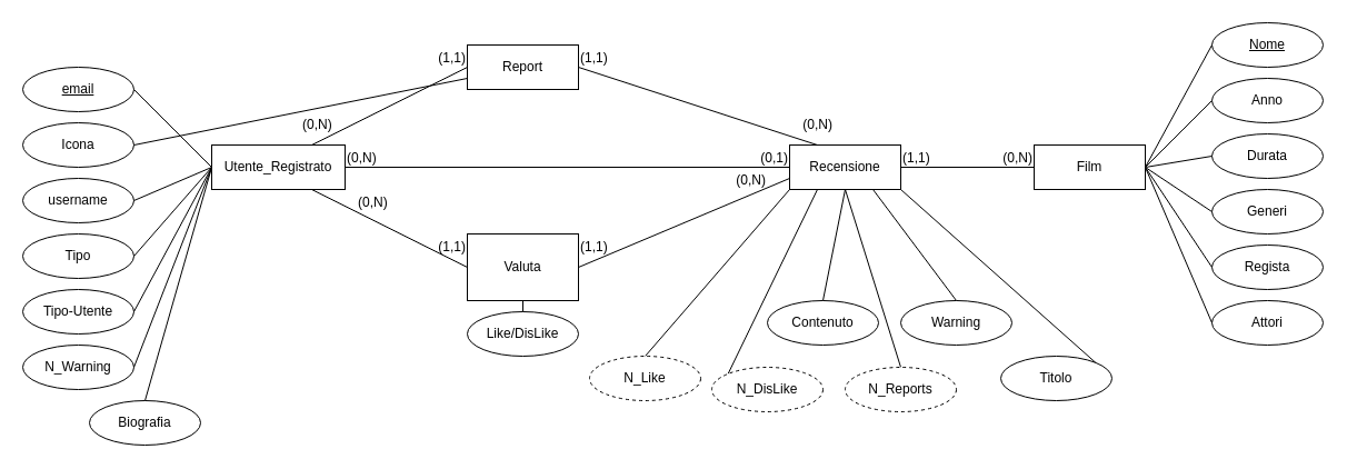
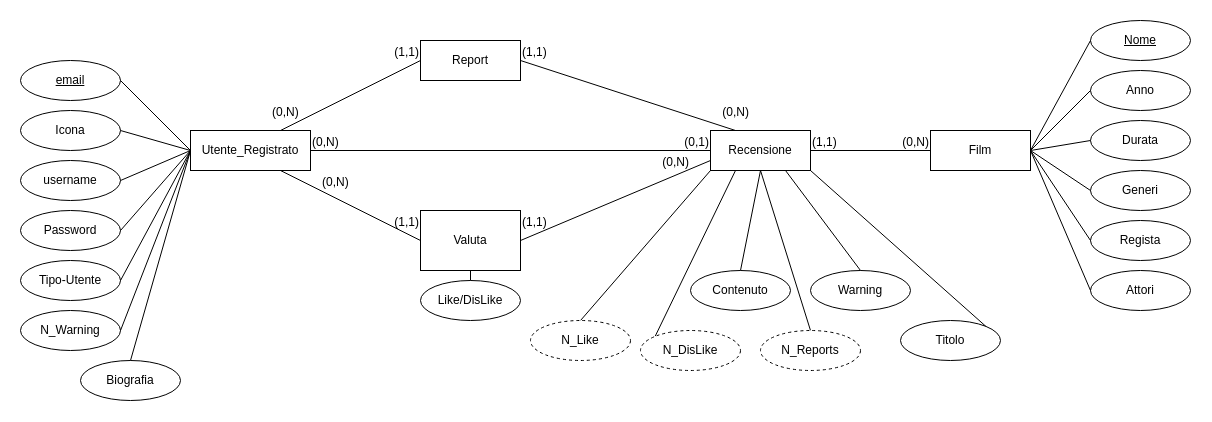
  <mxCell id="0" />
  <mxCell id="1" parent="0" />
  <mxCell id="2" value="Utente_Registrato" style="whiteSpace=wrap;html=1;align=center;" parent="1" vertex="1"><mxGeometry x="190" y="130" width="120" height="40" as="geometry" /></mxCell>
  <mxCell id="3" value="username" style="ellipse;whiteSpace=wrap;html=1;align=center;" parent="1" vertex="1"><mxGeometry x="20" y="160" width="100" height="40" as="geometry" /></mxCell>
  <mxCell id="4" value="email" style="ellipse;whiteSpace=wrap;html=1;align=center;fontStyle=4;" parent="1" vertex="1"><mxGeometry x="20" y="60" width="100" height="40" as="geometry" /></mxCell>
- <mxCell id="5" value="Tipo" style="ellipse;whiteSpace=wrap;html=1;align=center;" parent="1" vertex="1"><mxGeometry x="20" y="210" width="100" height="40" as="geometry" /></mxCell>
+ <mxCell id="5" value="Password" style="ellipse;whiteSpace=wrap;html=1;align=center;" parent="1" vertex="1"><mxGeometry x="20" y="210" width="100" height="40" as="geometry" /></mxCell>
  <mxCell id="6" value="Icona" style="ellipse;whiteSpace=wrap;html=1;align=center;" parent="1" vertex="1"><mxGeometry x="20" y="110" width="100" height="40" as="geometry" /></mxCell>
  <mxCell id="7" value="" style="endArrow=none;html=1;rounded=0;exitX=1;exitY=0.5;exitDx=0;exitDy=0;" parent="1" source="4" edge="1"><mxGeometry relative="1" as="geometry"><mxPoint x="160" y="150" as="sourcePoint" /><mxPoint x="190" y="150" as="targetPoint" /></mxGeometry></mxCell>
- <mxCell id="8" value="" style="endArrow=none;html=1;rounded=0;exitX=1;exitY=0.5;exitDx=0;exitDy=0;" parent="1" source="6" target="42" edge="1"><mxGeometry relative="1" as="geometry"><mxPoint x="160" y="150" as="sourcePoint" /><mxPoint x="320" y="150" as="targetPoint" /></mxGeometry></mxCell>
+ <mxCell id="8" value="" style="endArrow=none;html=1;rounded=0;exitX=1;exitY=0.5;exitDx=0;exitDy=0;entryX=0;entryY=0.5;entryDx=0;entryDy=0;" parent="1" source="6" target="2" edge="1"><mxGeometry relative="1" as="geometry"><mxPoint x="160" y="150" as="sourcePoint" /><mxPoint x="320" y="150" as="targetPoint" /></mxGeometry></mxCell>
  <mxCell id="9" value="" style="endArrow=none;html=1;rounded=0;exitX=1;exitY=0.5;exitDx=0;exitDy=0;entryX=0;entryY=0.5;entryDx=0;entryDy=0;" parent="1" source="3" target="2" edge="1"><mxGeometry relative="1" as="geometry"><mxPoint x="160" y="150" as="sourcePoint" /><mxPoint x="320" y="150" as="targetPoint" /></mxGeometry></mxCell>
  <mxCell id="10" value="" style="endArrow=none;html=1;rounded=0;entryX=1;entryY=0.5;entryDx=0;entryDy=0;exitX=0;exitY=0.5;exitDx=0;exitDy=0;" parent="1" source="2" target="5" edge="1"><mxGeometry relative="1" as="geometry"><mxPoint x="160" y="150" as="sourcePoint" /><mxPoint x="320" y="150" as="targetPoint" /></mxGeometry></mxCell>
  <mxCell id="11" value="Tipo-Utente" style="ellipse;whiteSpace=wrap;html=1;align=center;" parent="1" vertex="1"><mxGeometry x="20" y="260" width="100" height="40" as="geometry" /></mxCell>
  <mxCell id="12" value="" style="endArrow=none;html=1;rounded=0;exitX=1;exitY=0.5;exitDx=0;exitDy=0;entryX=0;entryY=0.5;entryDx=0;entryDy=0;" parent="1" source="11" target="2" edge="1"><mxGeometry relative="1" as="geometry"><mxPoint x="150" y="279.5" as="sourcePoint" /><mxPoint x="310" y="279.5" as="targetPoint" /></mxGeometry></mxCell>
  <mxCell id="13" value="Film" style="whiteSpace=wrap;html=1;align=center;" parent="1" vertex="1"><mxGeometry x="930" y="130" width="100" height="40" as="geometry" /></mxCell>
  <mxCell id="14" value="Attori" style="ellipse;whiteSpace=wrap;html=1;align=center;" parent="1" vertex="1"><mxGeometry x="1090" y="270" width="100" height="40" as="geometry" /></mxCell>
  <mxCell id="15" value="Regista" style="ellipse;whiteSpace=wrap;html=1;align=center;" parent="1" vertex="1"><mxGeometry x="1090" y="220" width="100" height="40" as="geometry" /></mxCell>
  <mxCell id="16" value="Generi" style="ellipse;whiteSpace=wrap;html=1;align=center;" parent="1" vertex="1"><mxGeometry x="1090" y="170" width="100" height="40" as="geometry" /></mxCell>
  <mxCell id="17" value="Durata" style="ellipse;whiteSpace=wrap;html=1;align=center;" parent="1" vertex="1"><mxGeometry x="1090" y="120" width="100" height="40" as="geometry" /></mxCell>
  <mxCell id="18" value="Anno" style="ellipse;whiteSpace=wrap;html=1;align=center;" parent="1" vertex="1"><mxGeometry x="1090" y="70" width="100" height="40" as="geometry" /></mxCell>
  <mxCell id="19" value="Nome" style="ellipse;whiteSpace=wrap;html=1;align=center;fontStyle=4;" parent="1" vertex="1"><mxGeometry x="1090" y="20" width="100" height="40" as="geometry" /></mxCell>
  <mxCell id="20" value="" style="endArrow=none;html=1;rounded=0;exitX=0;exitY=0.5;exitDx=0;exitDy=0;" parent="1" source="19" edge="1"><mxGeometry relative="1" as="geometry"><mxPoint x="850" y="100" as="sourcePoint" /><mxPoint x="1030" y="150" as="targetPoint" /></mxGeometry></mxCell>
  <mxCell id="21" value="" style="endArrow=none;html=1;rounded=0;exitX=0;exitY=0.5;exitDx=0;exitDy=0;entryX=1;entryY=0.5;entryDx=0;entryDy=0;" parent="1" source="18" target="13" edge="1"><mxGeometry relative="1" as="geometry"><mxPoint x="1100" y="50" as="sourcePoint" /><mxPoint x="1020" y="110" as="targetPoint" /></mxGeometry></mxCell>
  <mxCell id="22" value="" style="endArrow=none;html=1;rounded=0;exitX=0;exitY=0.5;exitDx=0;exitDy=0;entryX=1;entryY=0.5;entryDx=0;entryDy=0;" parent="1" source="17" target="13" edge="1"><mxGeometry relative="1" as="geometry"><mxPoint x="1110" y="60" as="sourcePoint" /><mxPoint x="1030" y="120" as="targetPoint" /></mxGeometry></mxCell>
  <mxCell id="23" value="" style="endArrow=none;html=1;rounded=0;exitX=0;exitY=0.5;exitDx=0;exitDy=0;entryX=1;entryY=0.5;entryDx=0;entryDy=0;" parent="1" source="16" target="13" edge="1"><mxGeometry relative="1" as="geometry"><mxPoint x="1120" y="70" as="sourcePoint" /><mxPoint x="1040" y="130" as="targetPoint" /></mxGeometry></mxCell>
  <mxCell id="24" value="" style="endArrow=none;html=1;rounded=0;exitX=0;exitY=0.5;exitDx=0;exitDy=0;" parent="1" source="15" edge="1"><mxGeometry relative="1" as="geometry"><mxPoint x="1130" y="80" as="sourcePoint" /><mxPoint x="1030" y="150" as="targetPoint" /></mxGeometry></mxCell>
  <mxCell id="25" value="" style="endArrow=none;html=1;rounded=0;exitX=0;exitY=0.5;exitDx=0;exitDy=0;entryX=1;entryY=0.5;entryDx=0;entryDy=0;" parent="1" source="14" target="13" edge="1"><mxGeometry relative="1" as="geometry"><mxPoint x="1140" y="90" as="sourcePoint" /><mxPoint x="1060" y="150" as="targetPoint" /></mxGeometry></mxCell>
  <mxCell id="26" value="Recensione" style="whiteSpace=wrap;html=1;align=center;" parent="1" vertex="1"><mxGeometry x="710" y="130" width="100" height="40" as="geometry" /></mxCell>
  <mxCell id="27" value="Titolo" style="ellipse;whiteSpace=wrap;html=1;align=center;" parent="1" vertex="1"><mxGeometry x="900" y="320" width="100" height="40" as="geometry" /></mxCell>
  <mxCell id="28" value="Contenuto" style="ellipse;whiteSpace=wrap;html=1;align=center;" parent="1" vertex="1"><mxGeometry x="690" y="270" width="100" height="40" as="geometry" /></mxCell>
  <mxCell id="29" value="Warning" style="ellipse;whiteSpace=wrap;html=1;align=center;" parent="1" vertex="1"><mxGeometry x="810" y="270" width="100" height="40" as="geometry" /></mxCell>
  <mxCell id="30" value="" style="endArrow=none;html=1;rounded=0;exitX=0.5;exitY=0;exitDx=0;exitDy=0;entryX=0;entryY=1;entryDx=0;entryDy=0;" parent="1" source="56" target="26" edge="1"><mxGeometry relative="1" as="geometry"><mxPoint x="580" y="320" as="sourcePoint" /><mxPoint x="1040" y="210" as="targetPoint" /></mxGeometry></mxCell>
  <mxCell id="31" value="" style="endArrow=none;html=1;rounded=0;exitX=0.5;exitY=0;exitDx=0;exitDy=0;entryX=0.5;entryY=1;entryDx=0;entryDy=0;" parent="1" source="58" target="26" edge="1"><mxGeometry relative="1" as="geometry"><mxPoint x="816" y="320" as="sourcePoint" /><mxPoint x="1040" y="210" as="targetPoint" /></mxGeometry></mxCell>
  <mxCell id="32" value="" style="endArrow=none;html=1;rounded=0;exitX=0;exitY=0;exitDx=0;exitDy=0;entryX=0.25;entryY=1;entryDx=0;entryDy=0;" parent="1" source="57" target="26" edge="1"><mxGeometry relative="1" as="geometry"><mxPoint x="660.645" y="325.858" as="sourcePoint" /><mxPoint x="1040" y="210" as="targetPoint" /></mxGeometry></mxCell>
  <mxCell id="33" value="" style="endArrow=none;html=1;rounded=0;exitX=0.5;exitY=0;exitDx=0;exitDy=0;" parent="1" source="28" edge="1"><mxGeometry relative="1" as="geometry"><mxPoint x="880" y="210" as="sourcePoint" /><mxPoint x="760" y="170" as="targetPoint" /></mxGeometry></mxCell>
  <mxCell id="34" value="" style="endArrow=none;html=1;rounded=0;exitX=0.5;exitY=0;exitDx=0;exitDy=0;entryX=0.75;entryY=1;entryDx=0;entryDy=0;" parent="1" source="29" target="26" edge="1"><mxGeometry relative="1" as="geometry"><mxPoint x="880" y="210" as="sourcePoint" /><mxPoint x="1040" y="210" as="targetPoint" /></mxGeometry></mxCell>
  <mxCell id="35" value="" style="endArrow=none;html=1;rounded=0;exitX=1;exitY=1;exitDx=0;exitDy=0;entryX=1;entryY=0;entryDx=0;entryDy=0;" parent="1" source="26" target="27" edge="1"><mxGeometry relative="1" as="geometry"><mxPoint x="880" y="210" as="sourcePoint" /><mxPoint x="1040" y="210" as="targetPoint" /></mxGeometry></mxCell>
  <mxCell id="36" value="" style="endArrow=none;html=1;rounded=0;exitX=1;exitY=0.5;exitDx=0;exitDy=0;entryX=0;entryY=0.5;entryDx=0;entryDy=0;" parent="1" source="2" target="26" edge="1"><mxGeometry relative="1" as="geometry"><mxPoint x="550" y="230" as="sourcePoint" /><mxPoint x="710" y="230" as="targetPoint" /></mxGeometry></mxCell>
  <mxCell id="37" value="(0,N)" style="resizable=0;html=1;whiteSpace=wrap;align=left;verticalAlign=bottom;" parent="36" connectable="0" vertex="1"><mxGeometry x="-1" relative="1" as="geometry" /></mxCell>
  <mxCell id="38" value="(0,1)" style="resizable=0;html=1;whiteSpace=wrap;align=right;verticalAlign=bottom;" parent="36" connectable="0" vertex="1"><mxGeometry x="1" relative="1" as="geometry" /></mxCell>
  <mxCell id="39" value="" style="endArrow=none;html=1;rounded=0;entryX=0;entryY=0.5;entryDx=0;entryDy=0;" parent="1" target="13" edge="1"><mxGeometry relative="1" as="geometry"><mxPoint x="810" y="150" as="sourcePoint" /><mxPoint x="920" y="150" as="targetPoint" /></mxGeometry></mxCell>
  <mxCell id="40" value="(1,1)" style="resizable=0;html=1;whiteSpace=wrap;align=left;verticalAlign=bottom;" parent="39" connectable="0" vertex="1"><mxGeometry x="-1" relative="1" as="geometry" /></mxCell>
  <mxCell id="41" value="(0,N)" style="resizable=0;html=1;whiteSpace=wrap;align=right;verticalAlign=bottom;" parent="39" connectable="0" vertex="1"><mxGeometry x="1" relative="1" as="geometry" /></mxCell>
  <mxCell id="42" value="Report" style="whiteSpace=wrap;html=1;align=center;" parent="1" vertex="1"><mxGeometry x="420" y="40" width="100" height="40" as="geometry" /></mxCell>
  <mxCell id="43" value="Valuta" style="whiteSpace=wrap;html=1;align=center;" parent="1" vertex="1"><mxGeometry x="420" y="210" width="100" height="60" as="geometry" /></mxCell>
  <mxCell id="44" value="" style="endArrow=none;html=1;rounded=0;exitX=0.75;exitY=1;exitDx=0;exitDy=0;entryX=0;entryY=0.5;entryDx=0;entryDy=0;" parent="1" source="2" target="43" edge="1"><mxGeometry relative="1" as="geometry"><mxPoint x="500" y="220" as="sourcePoint" /><mxPoint x="660" y="220" as="targetPoint" /></mxGeometry></mxCell>
  <mxCell id="45" value="(0,N)" style="resizable=0;html=1;whiteSpace=wrap;align=left;verticalAlign=bottom;" parent="44" connectable="0" vertex="1"><mxGeometry x="-1" relative="1" as="geometry"><mxPoint x="40" y="20" as="offset" /></mxGeometry></mxCell>
  <mxCell id="46" value="(1,1)" style="resizable=0;html=1;whiteSpace=wrap;align=right;verticalAlign=bottom;" parent="44" connectable="0" vertex="1"><mxGeometry x="1" relative="1" as="geometry"><mxPoint y="-10" as="offset" /></mxGeometry></mxCell>
  <mxCell id="47" value="" style="endArrow=none;html=1;rounded=0;exitX=1;exitY=0.5;exitDx=0;exitDy=0;entryX=0;entryY=0.75;entryDx=0;entryDy=0;" parent="1" source="43" target="26" edge="1"><mxGeometry relative="1" as="geometry"><mxPoint x="500" y="220" as="sourcePoint" /><mxPoint x="660" y="220" as="targetPoint" /></mxGeometry></mxCell>
  <mxCell id="48" value="(1,1&lt;span style=&quot;background-color: initial;&quot;&gt;)&lt;/span&gt;" style="resizable=0;html=1;whiteSpace=wrap;align=left;verticalAlign=bottom;" parent="47" connectable="0" vertex="1"><mxGeometry x="-1" relative="1" as="geometry"><mxPoint y="-10" as="offset" /></mxGeometry></mxCell>
  <mxCell id="49" value="(0,N)" style="resizable=0;html=1;whiteSpace=wrap;align=right;verticalAlign=bottom;" parent="47" connectable="0" vertex="1"><mxGeometry x="1" relative="1" as="geometry"><mxPoint x="-20" y="10" as="offset" /></mxGeometry></mxCell>
  <mxCell id="50" value="" style="endArrow=none;html=1;rounded=0;exitX=0.75;exitY=0;exitDx=0;exitDy=0;entryX=0;entryY=0.5;entryDx=0;entryDy=0;" parent="1" source="2" target="42" edge="1"><mxGeometry relative="1" as="geometry"><mxPoint x="500" y="220" as="sourcePoint" /><mxPoint x="660" y="220" as="targetPoint" /></mxGeometry></mxCell>
  <mxCell id="51" value="(0,N)" style="resizable=0;html=1;whiteSpace=wrap;align=left;verticalAlign=bottom;" parent="50" connectable="0" vertex="1"><mxGeometry x="-1" relative="1" as="geometry"><mxPoint x="-10" y="-10" as="offset" /></mxGeometry></mxCell>
  <mxCell id="52" value="(1,1&lt;span style=&quot;background-color: initial;&quot;&gt;)&lt;/span&gt;" style="resizable=0;html=1;whiteSpace=wrap;align=right;verticalAlign=bottom;" parent="50" connectable="0" vertex="1"><mxGeometry x="1" relative="1" as="geometry" /></mxCell>
  <mxCell id="53" value="" style="endArrow=none;html=1;rounded=0;exitX=1;exitY=0.5;exitDx=0;exitDy=0;entryX=0.25;entryY=0;entryDx=0;entryDy=0;" parent="1" source="42" target="26" edge="1"><mxGeometry relative="1" as="geometry"><mxPoint x="500" y="220" as="sourcePoint" /><mxPoint x="660" y="220" as="targetPoint" /></mxGeometry></mxCell>
  <mxCell id="54" value="(1,1)" style="resizable=0;html=1;whiteSpace=wrap;align=left;verticalAlign=bottom;" parent="53" connectable="0" vertex="1"><mxGeometry x="-1" relative="1" as="geometry" /></mxCell>
  <mxCell id="55" value="(0,N)" style="resizable=0;html=1;whiteSpace=wrap;align=right;verticalAlign=bottom;" parent="53" connectable="0" vertex="1"><mxGeometry x="1" relative="1" as="geometry"><mxPoint x="15" y="-10" as="offset" /></mxGeometry></mxCell>
  <mxCell id="56" value="N_Like" style="ellipse;whiteSpace=wrap;html=1;align=center;dashed=1;" parent="1" vertex="1"><mxGeometry x="530" y="320" width="100" height="40" as="geometry" /></mxCell>
  <mxCell id="57" value="N_DisLike" style="ellipse;whiteSpace=wrap;html=1;align=center;dashed=1;" parent="1" vertex="1"><mxGeometry x="640" y="330" width="100" height="40" as="geometry" /></mxCell>
  <mxCell id="58" value="N_Reports" style="ellipse;whiteSpace=wrap;html=1;align=center;dashed=1;" parent="1" vertex="1"><mxGeometry x="760" y="330" width="100" height="40" as="geometry" /></mxCell>
  <mxCell id="59" value="Like/DisLike" style="ellipse;whiteSpace=wrap;html=1;align=center;" parent="1" vertex="1"><mxGeometry x="420" y="280" width="100" height="40" as="geometry" /></mxCell>
  <mxCell id="60" value="" style="endArrow=none;html=1;rounded=0;exitX=0.5;exitY=1;exitDx=0;exitDy=0;entryX=0.5;entryY=0;entryDx=0;entryDy=0;" parent="1" source="43" target="59" edge="1"><mxGeometry relative="1" as="geometry"><mxPoint x="570" y="250" as="sourcePoint" /><mxPoint x="730" y="250" as="targetPoint" /></mxGeometry></mxCell>
  <mxCell id="61" value="N_Warning" style="ellipse;whiteSpace=wrap;html=1;align=center;" vertex="1" parent="1"><mxGeometry x="20" y="310" width="100" height="40" as="geometry" /></mxCell>
  <mxCell id="62" value="" style="endArrow=none;html=1;rounded=0;exitX=1;exitY=0.5;exitDx=0;exitDy=0;entryX=0;entryY=0.5;entryDx=0;entryDy=0;" edge="1" parent="1" source="61" target="2"><mxGeometry relative="1" as="geometry"><mxPoint x="540" y="240" as="sourcePoint" /><mxPoint x="700" y="240" as="targetPoint" /></mxGeometry></mxCell>
  <mxCell id="63" value="Biografia" style="ellipse;whiteSpace=wrap;html=1;align=center;" vertex="1" parent="1"><mxGeometry x="80" y="360" width="100" height="40" as="geometry" /></mxCell>
  <mxCell id="64" value="" style="endArrow=none;html=1;rounded=0;exitX=0.5;exitY=0;exitDx=0;exitDy=0;" edge="1" parent="1" source="63"><mxGeometry relative="1" as="geometry"><mxPoint x="560" y="250" as="sourcePoint" /><mxPoint x="190" y="150" as="targetPoint" /></mxGeometry></mxCell>
